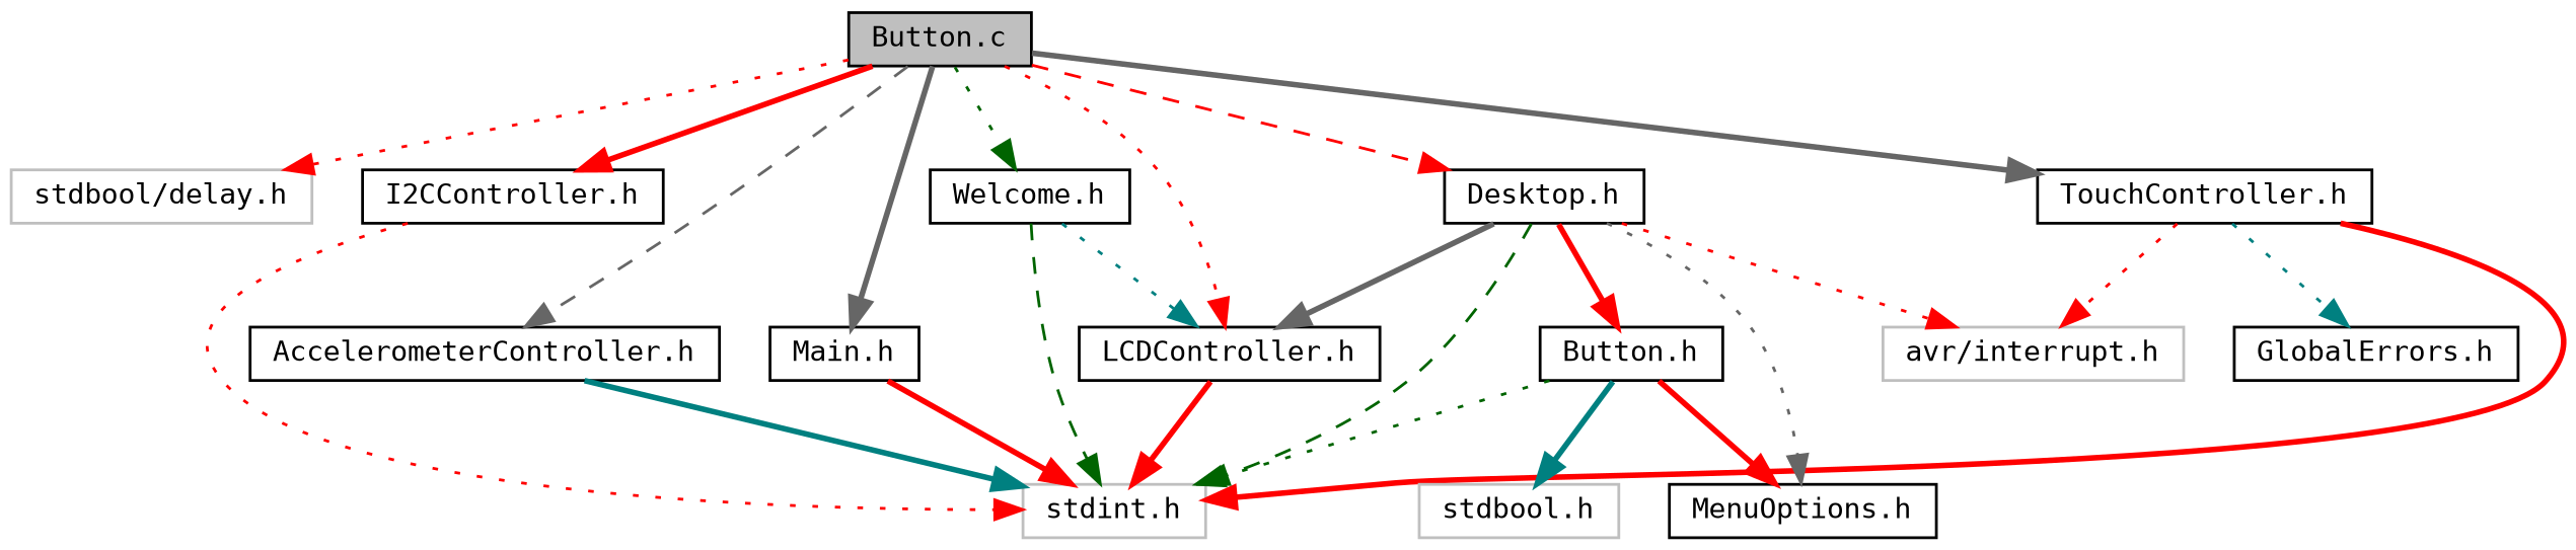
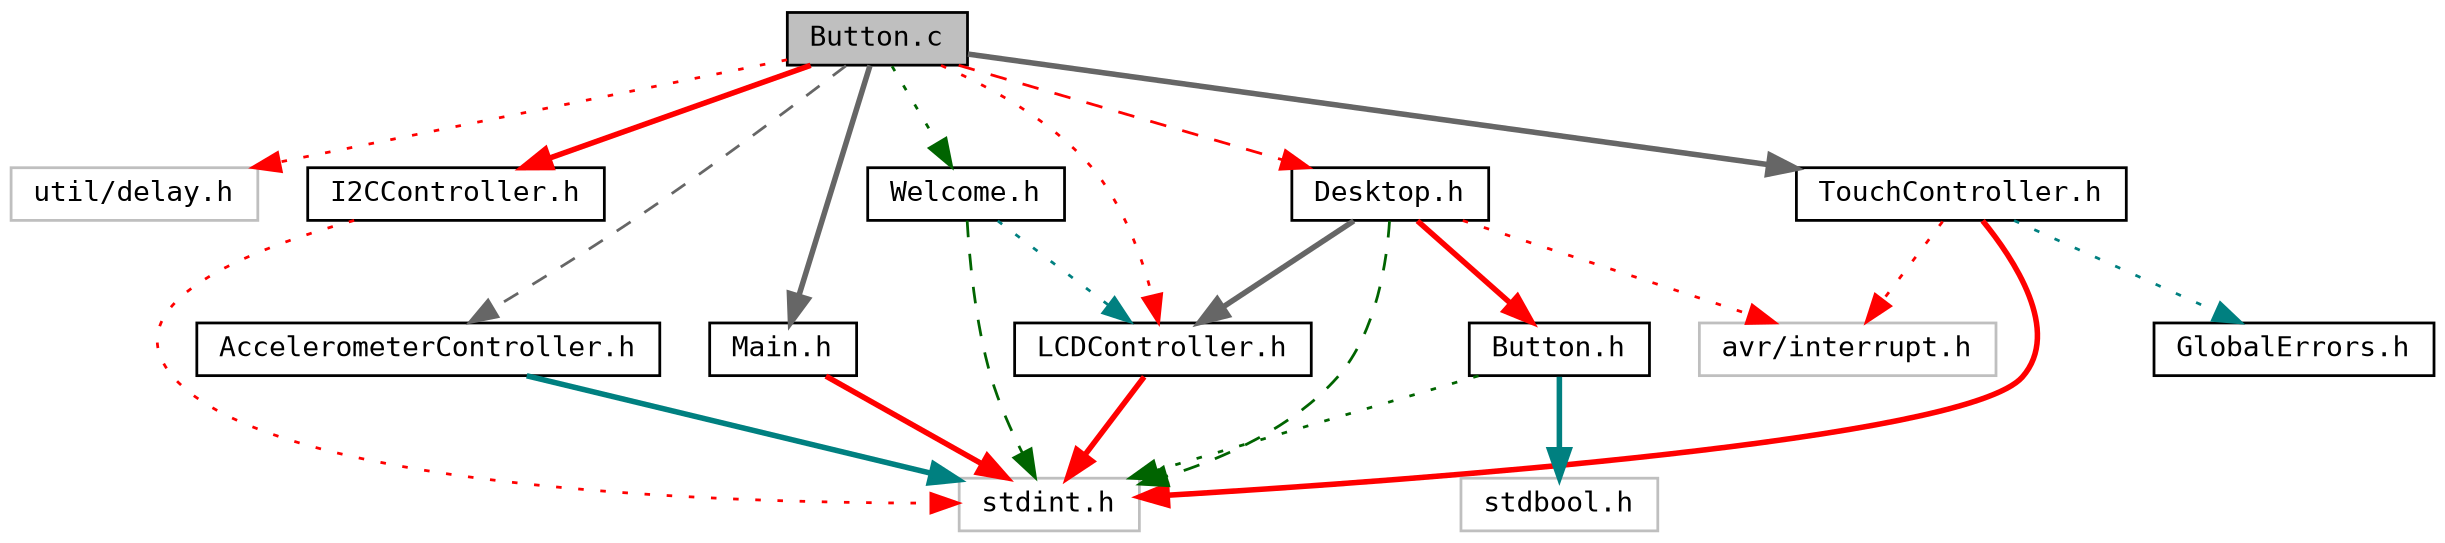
  digraph {
    fontname="DejaVu Sans Mono"
    node [color=black fillcolor=white fontname="DejaVu Sans Mono" fontsize=10 shape=record style=filled]
    edge [color=red fontname="DejaVu Sans Mono" fontsize=10 labelfontname=TimesNewRoman labelfontsize=10 style=bold]
    n1 [fillcolor=grey75 fontcolor=black height=0.2 label="Button.c" width=0.4]
-   n2 [color=grey75 height=0.2 label="stdbool/delay.h" width=0.4]
+   n2 [color=grey75 height=0.2 label="util/delay.h" width=0.4]
    n3 [height=0.2 label="AccelerometerController.h" width=0.4]
    n4 [height=0.2 label="Main.h" width=0.4]
    n5 [height=0.2 label="TouchController.h" width=0.4]
    n6 [height=0.2 label="LCDController.h" width=0.4]
    n7 [height=0.2 label="I2CController.h" width=0.4]
    n8 [height=0.2 label="Welcome.h" width=0.4]
    n9 [height=0.2 label="Desktop.h" width=0.4]
    n10 [color=grey75 height=0.2 label="stdint.h" width=0.4]
    n11 [color=grey75 height=0.2 label="avr/interrupt.h" width=0.4]
    n12 [height=0.2 label="GlobalErrors.h" width=0.4]
    n13 [height=0.2 label="Button.h" width=0.4]
-   n14 [height=0.2 label="MenuOptions.h" width=0.4]
    n15 [color=grey75 height=0.2 label="stdbool.h" width=0.4]
    n1 -> n2 [style=dotted]
    n1 -> n3 [color=gray40 style=dashed]
    n1 -> n4 [color=gray40]
    n1 -> n5 [color=gray40]
    n1 -> n6 [style=dotted]
    n1 -> n7
    n1 -> n8 [color=darkgreen style=dotted]
    n1 -> n9 [style=dashed]
    n3 -> n10 [color=teal]
    n4 -> n10
    n5 -> n10
    n5 -> n11 [style=dotted]
    n5 -> n12 [color=teal style=dotted]
    n6 -> n10
    n7 -> n10 [style=dotted]
    n8 -> n6 [color=teal style=dotted]
    n8 -> n10 [color=darkgreen style=dashed]
    n9 -> n6 [color=gray40]
    n9 -> n10 [color=darkgreen style=dashed]
    n9 -> n11 [style=dotted]
    n9 -> n13
-   n9 -> n14 [color=gray40 style=dotted]
    n13 -> n10 [color=darkgreen style=dotted]
-   n13 -> n14
    n13 -> n15 [color=teal]
  }
